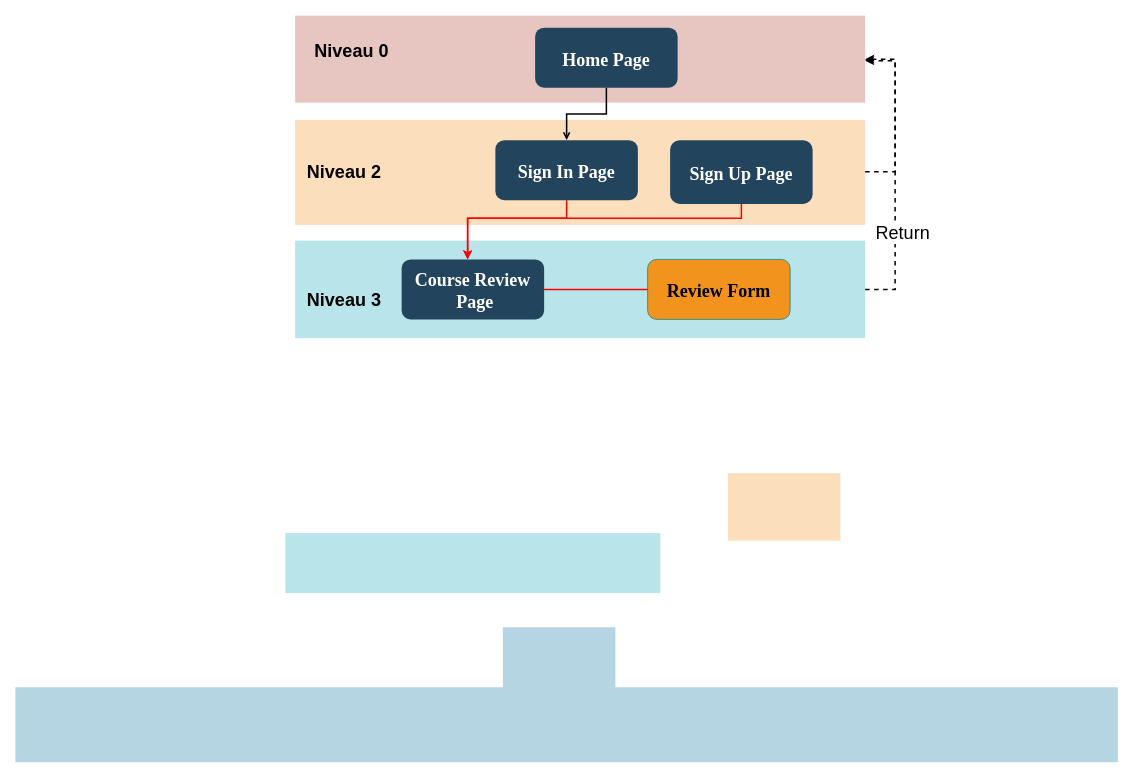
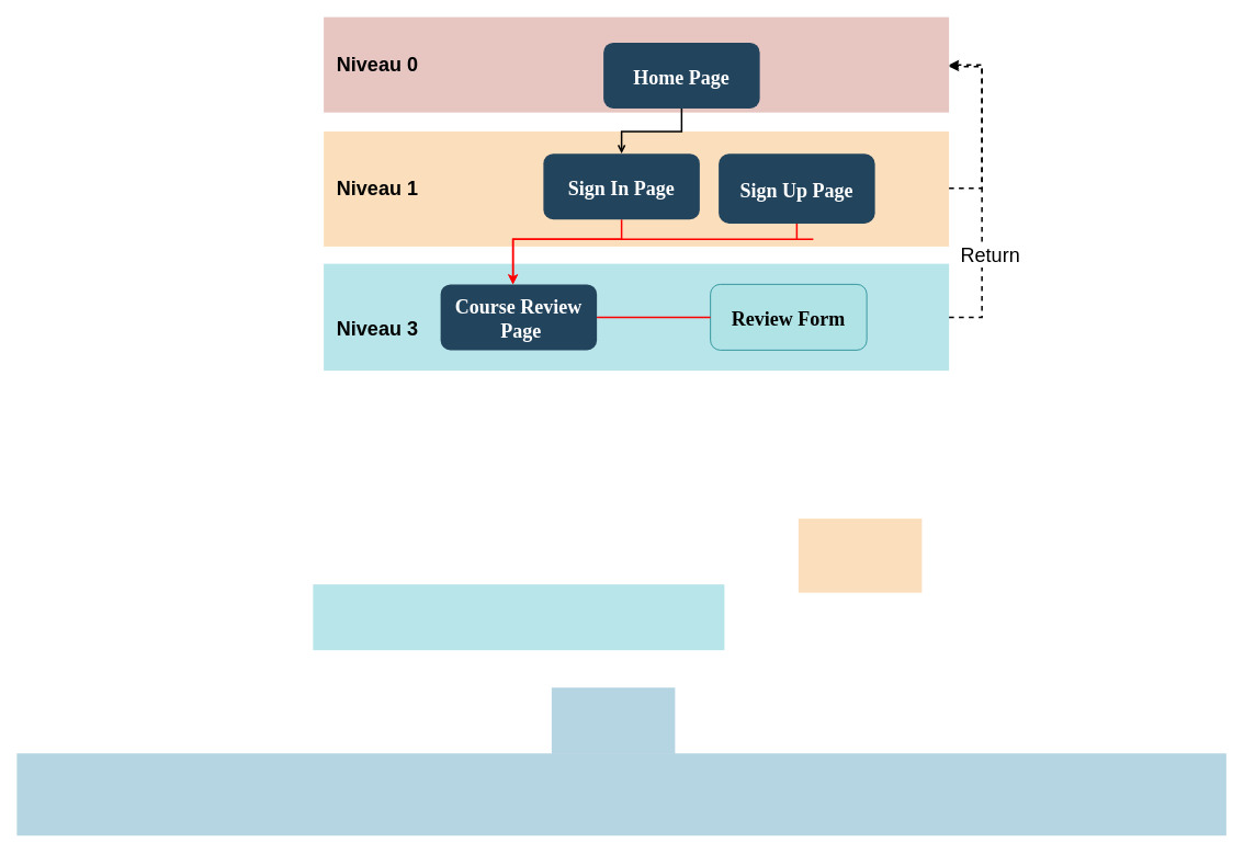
  <mxCell id="0" />
  <mxCell id="1" parent="0" />
  <mxCell id="2" value="" style="fillColor=#AE4132;strokeColor=none;opacity=30;" parent="1" vertex="1"><mxGeometry x="393" y="20" width="760" height="116" as="geometry" /></mxCell>
  <mxCell id="3" style="edgeStyle=orthogonalEdgeStyle;rounded=0;orthogonalLoop=1;jettySize=auto;html=1;dashed=1;strokeColor=#000000;strokeWidth=2;fontSize=24;" edge="1" parent="1" source="4"><mxGeometry relative="1" as="geometry"><mxPoint x="1153" y="80" as="targetPoint" /><Array as="points"><mxPoint x="1193" y="228" /><mxPoint x="1193" y="80" /></Array></mxGeometry></mxCell>
  <mxCell id="4" value="" style="fillColor=#F2931E;strokeColor=none;opacity=30;" parent="1" vertex="1"><mxGeometry x="393" y="159" width="760" height="140" as="geometry" /></mxCell>
  <mxCell id="5" value="" style="fillColor=#10739E;strokeColor=none;opacity=30;" parent="1" vertex="1"><mxGeometry x="20" y="915.5" width="1470" height="100.0" as="geometry" /></mxCell>
  <mxCell id="6" value="" style="fillColor=#F2931E;strokeColor=none;opacity=30;" parent="1" vertex="1"><mxGeometry x="970" y="630" width="150" height="90" as="geometry" /></mxCell>
  <mxCell id="7" value="" style="fillColor=#10739E;strokeColor=none;opacity=30;" parent="1" vertex="1"><mxGeometry x="670" y="835.5" width="150" height="80" as="geometry" /></mxCell>
  <mxCell id="8" style="edgeStyle=orthogonalEdgeStyle;rounded=0;orthogonalLoop=1;jettySize=auto;html=1;entryX=1;entryY=0.5;entryDx=0;entryDy=0;strokeColor=#000000;strokeWidth=2;fontSize=24;dashed=1;" edge="1" parent="1" source="10" target="2"><mxGeometry relative="1" as="geometry"><Array as="points"><mxPoint x="1193" y="385" /><mxPoint x="1193" y="78" /></Array></mxGeometry></mxCell>
  <mxCell id="9" value="Return" style="text;html=1;align=center;verticalAlign=middle;resizable=0;points=[];;labelBackgroundColor=#ffffff;fontSize=24;" vertex="1" connectable="0" parent="8"><mxGeometry x="-0.254" y="3" relative="1" as="geometry"><mxPoint x="12.5" y="28.5" as="offset" /></mxGeometry></mxCell>
  <mxCell id="10" value="" style="fillColor=#12AAB5;strokeColor=none;opacity=30;" parent="1" vertex="1"><mxGeometry x="393" y="320" width="760" height="130" as="geometry" /></mxCell>
  <mxCell id="11" value="" style="fillColor=#12AAB5;strokeColor=none;opacity=30;" parent="1" vertex="1"><mxGeometry x="380" y="710" width="500" height="80" as="geometry" /></mxCell>
- <mxCell id="12" value="Home Page" style="rounded=1;fillColor=#23445D;gradientColor=none;strokeColor=none;fontColor=#FFFFFF;fontStyle=1;fontFamily=Tahoma;fontSize=24;strokeWidth=2;" parent="1" vertex="1"><mxGeometry x="713" y="36" width="190" height="80" as="geometry" /></mxCell>
- <mxCell id="13" value="Review Form" style="rounded=1;fillColor=#f2931e;strokeColor=#0e8088;fontStyle=1;fontFamily=Tahoma;fontSize=24;" parent="1" vertex="1"><mxGeometry x="863" y="345" width="190" height="80" as="geometry" /></mxCell>
+ <mxCell id="12" value="Home Page" style="rounded=1;fillColor=#23445D;gradientColor=none;strokeColor=none;fontColor=#FFFFFF;fontStyle=1;fontFamily=Tahoma;fontSize=24;strokeWidth=2;" parent="1" vertex="1"><mxGeometry x="733" y="51" width="190" height="80" as="geometry" /></mxCell>
+ <mxCell id="13" value="Review Form" style="rounded=1;fillColor=#b0e3e6;strokeColor=#0e8088;fontStyle=1;fontFamily=Tahoma;fontSize=24;" parent="1" vertex="1"><mxGeometry x="863" y="345" width="190" height="80" as="geometry" /></mxCell>
  <mxCell id="14" style="edgeStyle=orthogonalEdgeStyle;rounded=0;orthogonalLoop=1;jettySize=auto;html=1;strokeWidth=2;fontSize=24;strokeColor=#FF0000;endArrow=none;" edge="1" parent="1" source="15" target="13"><mxGeometry relative="1" as="geometry" /></mxCell>
  <mxCell id="15" value="Course Review&#10; Page" style="rounded=1;fillColor=#23445D;gradientColor=none;strokeColor=none;fontColor=#FFFFFF;fontStyle=1;fontFamily=Tahoma;fontSize=24;strokeWidth=2;" parent="1" vertex="1"><mxGeometry x="535" y="345" width="190" height="80" as="geometry" /></mxCell>
  <mxCell id="16" value="" style="edgeStyle=elbowEdgeStyle;elbow=vertical;strokeWidth=2;rounded=0;endArrow=open;" parent="1" source="12" target="20" edge="1"><mxGeometry x="-23" y="135.5" width="100" height="100" as="geometry"><mxPoint x="-110" y="85.5" as="sourcePoint" /><mxPoint x="-10" y="-14.5" as="targetPoint" /></mxGeometry></mxCell>
  <mxCell id="17" style="edgeStyle=orthogonalEdgeStyle;rounded=0;orthogonalLoop=1;jettySize=auto;html=1;strokeWidth=2;fontSize=24;strokeColor=#FF0000;exitX=0.5;exitY=1;exitDx=0;exitDy=0;" edge="1" parent="1" source="18"><mxGeometry relative="1" as="geometry"><mxPoint x="623" y="345" as="targetPoint" /><Array as="points"><mxPoint x="988" y="290" /><mxPoint x="623" y="290" /><mxPoint x="623" y="345" /></Array></mxGeometry></mxCell>
- <mxCell id="18" value="Sign Up Page" style="rounded=1;fillColor=#23445D;gradientColor=none;strokeColor=none;fontColor=#FFFFFF;fontStyle=1;fontFamily=Tahoma;fontSize=24;" parent="1" vertex="1"><mxGeometry x="893" y="186" width="190" height="85" as="geometry" /></mxCell>
+ <mxCell id="18" value="Sign Up Page" style="rounded=1;fillColor=#23445D;gradientColor=none;strokeColor=none;fontColor=#FFFFFF;fontStyle=1;fontFamily=Tahoma;fontSize=24;" parent="1" vertex="1"><mxGeometry x="873" y="186" width="190" height="85" as="geometry" /></mxCell>
  <mxCell id="19" style="edgeStyle=orthogonalEdgeStyle;rounded=0;orthogonalLoop=1;jettySize=auto;html=1;exitX=0.5;exitY=1;exitDx=0;exitDy=0;fontSize=24;strokeWidth=2;strokeColor=#FF0000;" edge="1" parent="1" source="20"><mxGeometry relative="1" as="geometry"><mxPoint x="623" y="345" as="targetPoint" /><Array as="points"><mxPoint x="755" y="290" /><mxPoint x="623" y="290" /><mxPoint x="623" y="345" /></Array></mxGeometry></mxCell>
  <mxCell id="20" value="Sign In Page" style="rounded=1;fillColor=#23445D;gradientColor=none;strokeColor=none;fontColor=#FFFFFF;fontStyle=1;fontFamily=Tahoma;fontSize=24;" parent="1" vertex="1"><mxGeometry x="660" y="186" width="190" height="80" as="geometry" /></mxCell>
- <mxCell id="21" value="&lt;b&gt;Niveau 0&lt;/b&gt;" style="text;html=1;align=center;verticalAlign=middle;resizable=0;points=[];;autosize=1;fontSize=24;" vertex="1" parent="1"><mxGeometry x="413" y="53" width="110" height="30" as="geometry" /></mxCell>
- <mxCell id="22" value="&lt;b&gt;Niveau 2&lt;/b&gt;" style="text;html=1;align=center;verticalAlign=middle;resizable=0;points=[];;autosize=1;fontSize=24;" vertex="1" parent="1"><mxGeometry x="403" y="214" width="110" height="30" as="geometry" /></mxCell>
+ <mxCell id="21" value="&lt;b&gt;Niveau 0&lt;/b&gt;" style="text;html=1;align=center;verticalAlign=middle;resizable=0;points=[];;autosize=1;fontSize=24;" vertex="1" parent="1"><mxGeometry x="403" y="63" width="110" height="30" as="geometry" /></mxCell>
+ <mxCell id="22" value="&lt;b&gt;Niveau 1&lt;/b&gt;" style="text;html=1;align=center;verticalAlign=middle;resizable=0;points=[];;autosize=1;fontSize=24;" vertex="1" parent="1"><mxGeometry x="403" y="214" width="110" height="30" as="geometry" /></mxCell>
  <mxCell id="23" value="&lt;b&gt;Niveau 3&lt;/b&gt;" style="text;html=1;align=center;verticalAlign=middle;resizable=0;points=[];;autosize=1;fontSize=24;" vertex="1" parent="1"><mxGeometry x="403" y="385" width="110" height="30" as="geometry" /></mxCell>
